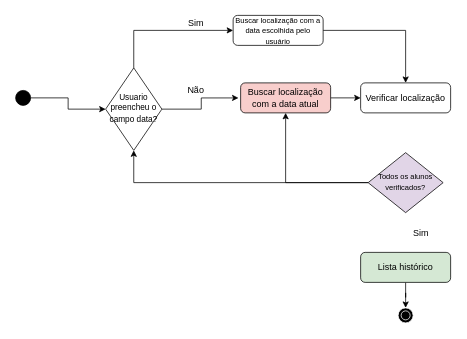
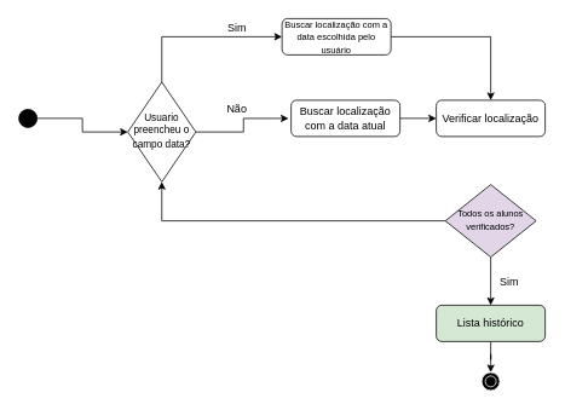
  <mxCell id="0" />
  <mxCell id="1" parent="0" />
  <mxCell id="2" value="" style="edgeStyle=orthogonalEdgeStyle;rounded=0;orthogonalLoop=1;jettySize=auto;html=1;entryX=0;entryY=0.5;entryDx=0;entryDy=0;" edge="1" parent="1" source="3" target="6"><mxGeometry relative="1" as="geometry"><mxPoint x="120" y="130" as="targetPoint" /></mxGeometry></mxCell>
  <mxCell id="3" value="" style="ellipse;shape=doubleEllipse;whiteSpace=wrap;html=1;aspect=fixed;fillColor=#000000;" vertex="1" parent="1"><mxGeometry x="20" y="120" width="20" height="20" as="geometry" /></mxCell>
  <mxCell id="4" value="" style="edgeStyle=orthogonalEdgeStyle;rounded=0;orthogonalLoop=1;jettySize=auto;html=1;entryX=-0.024;entryY=0.502;entryDx=0;entryDy=0;entryPerimeter=0;" edge="1" parent="1" source="6" target="8"><mxGeometry relative="1" as="geometry"><mxPoint x="320" y="130" as="targetPoint" /></mxGeometry></mxCell>
  <mxCell id="5" value="" style="edgeStyle=orthogonalEdgeStyle;rounded=0;orthogonalLoop=1;jettySize=auto;html=1;entryX=0;entryY=0.5;entryDx=0;entryDy=0;exitX=0.5;exitY=0;exitDx=0;exitDy=0;" edge="1" parent="1" source="6" target="18"><mxGeometry relative="1" as="geometry"><mxPoint x="190" y="70" as="sourcePoint" /><mxPoint x="190" y="-10" as="targetPoint" /></mxGeometry></mxCell>
  <mxCell id="6" value="&lt;font style=&quot;font-size: 11px&quot;&gt;Usuario preencheu o campo data?&lt;/font&gt;" style="rhombus;whiteSpace=wrap;html=1;shadow=0;fontFamily=Helvetica;fontSize=12;align=center;strokeWidth=1;spacing=6;spacingTop=-4;" vertex="1" parent="1"><mxGeometry x="140" y="90" width="75" height="110" as="geometry" /></mxCell>
  <mxCell id="7" value="" style="edgeStyle=orthogonalEdgeStyle;rounded=0;orthogonalLoop=1;jettySize=auto;html=1;" edge="1" parent="1" source="8" target="9"><mxGeometry relative="1" as="geometry" /></mxCell>
- <mxCell id="8" value="Buscar localização com a data atual" style="rounded=1;whiteSpace=wrap;html=1;fontSize=12;glass=0;strokeWidth=1;shadow=0;fillColor=#f8cecc;" vertex="1" parent="1"><mxGeometry x="320" y="110" width="120" height="40" as="geometry" /></mxCell>
+ <mxCell id="8" value="Buscar localização com a data atual" style="rounded=1;whiteSpace=wrap;html=1;fontSize=12;glass=0;strokeWidth=1;shadow=0;" vertex="1" parent="1"><mxGeometry x="320" y="110" width="120" height="40" as="geometry" /></mxCell>
  <mxCell id="9" value="Verificar localização" style="rounded=1;whiteSpace=wrap;html=1;fontSize=12;glass=0;strokeWidth=1;shadow=0;" vertex="1" parent="1"><mxGeometry x="480" y="110" width="120" height="40" as="geometry" /></mxCell>
  <mxCell id="10" value="Não" style="text;html=1;align=center;verticalAlign=middle;resizable=0;points=[];autosize=1;" vertex="1" parent="1"><mxGeometry x="240" y="110" width="40" height="20" as="geometry" /></mxCell>
- <mxCell id="11" value="" style="edgeStyle=orthogonalEdgeStyle;rounded=0;orthogonalLoop=1;jettySize=auto;html=1;" edge="1" parent="1" source="13" target="8"><mxGeometry relative="1" as="geometry"><mxPoint x="540" y="363" as="targetPoint" /></mxGeometry></mxCell>
+ <mxCell id="11" value="" style="edgeStyle=orthogonalEdgeStyle;rounded=0;orthogonalLoop=1;jettySize=auto;html=1;entryX=0.5;entryY=0;entryDx=0;entryDy=0;" edge="1" parent="1" source="13" target="15"><mxGeometry relative="1" as="geometry"><mxPoint x="540" y="363" as="targetPoint" /></mxGeometry></mxCell>
  <mxCell id="12" value="" style="edgeStyle=orthogonalEdgeStyle;rounded=0;orthogonalLoop=1;jettySize=auto;html=1;entryX=0.5;entryY=1;entryDx=0;entryDy=0;" edge="1" parent="1" source="13" target="6"><mxGeometry relative="1" as="geometry"><mxPoint x="190" y="230" as="targetPoint" /></mxGeometry></mxCell>
  <mxCell id="13" value="&lt;font style=&quot;font-size: 10px&quot;&gt;Todos os alunos verificados?&lt;/font&gt;" style="rhombus;whiteSpace=wrap;html=1;shadow=0;fontFamily=Helvetica;fontSize=12;align=center;strokeWidth=1;spacing=6;spacingTop=-4;fillColor=#e1d5e7;" vertex="1" parent="1"><mxGeometry x="490" y="203" width="100" height="80" as="geometry" /></mxCell>
  <mxCell id="14" value="" style="edgeStyle=orthogonalEdgeStyle;rounded=0;orthogonalLoop=1;jettySize=auto;html=1;entryX=0.5;entryY=0;entryDx=0;entryDy=0;" edge="1" parent="1" source="15" target="20"><mxGeometry relative="1" as="geometry"><mxPoint x="540" y="503" as="targetPoint" /></mxGeometry></mxCell>
  <mxCell id="15" value="Lista histórico" style="rounded=1;whiteSpace=wrap;html=1;fontSize=12;glass=0;strokeWidth=1;shadow=0;fillColor=#d5e8d4;" vertex="1" parent="1"><mxGeometry x="480" y="336" width="120" height="40" as="geometry" /></mxCell>
  <mxCell id="16" value="Sim" style="text;html=1;align=center;verticalAlign=middle;resizable=0;points=[];autosize=1;" vertex="1" parent="1"><mxGeometry x="540" y="300" width="40" height="20" as="geometry" /></mxCell>
  <mxCell id="17" value="" style="edgeStyle=orthogonalEdgeStyle;rounded=0;orthogonalLoop=1;jettySize=auto;html=1;entryX=0.5;entryY=0;entryDx=0;entryDy=0;" edge="1" parent="1" source="18" target="9"><mxGeometry relative="1" as="geometry"><mxPoint x="510" y="40" as="targetPoint" /></mxGeometry></mxCell>
  <mxCell id="18" value="&lt;font style=&quot;font-size: 10px&quot;&gt;Buscar localização com a data escolhida pelo usuário&lt;/font&gt;" style="rounded=1;whiteSpace=wrap;html=1;fontSize=12;glass=0;strokeWidth=1;shadow=0;" vertex="1" parent="1"><mxGeometry x="310" y="20" width="120" height="40" as="geometry" /></mxCell>
  <mxCell id="19" value="Sim" style="text;html=1;align=center;verticalAlign=middle;resizable=0;points=[];autosize=1;" vertex="1" parent="1"><mxGeometry x="240" y="20" width="40" height="20" as="geometry" /></mxCell>
  <mxCell id="20" value="" style="ellipse;shape=doubleEllipse;whiteSpace=wrap;html=1;aspect=fixed;fillColor=#000000;strokeColor=#FFFFFF;" vertex="1" parent="1"><mxGeometry x="530" y="410" width="20" height="20" as="geometry" /></mxCell>
